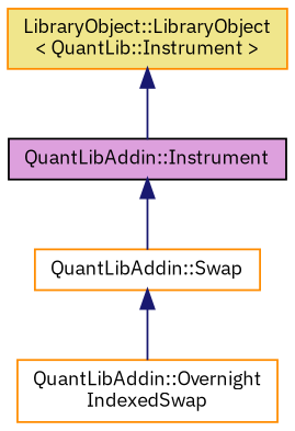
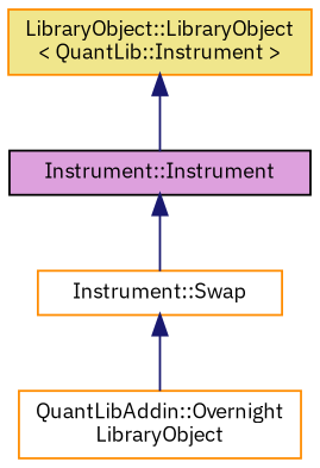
  digraph {
    fontname="IBM Plex Sans"
    node [color=darkorange fillcolor=white fontname="IBM Plex Sans" fontsize=10 shape=record style=filled]
    edge [color=midnightblue dir=back fontname="IBM Plex Sans" fontsize=10 labelfontname=Helvetica labelfontsize=10 style=solid]
-   n1 [fontcolor=black height=0.2 label="QuantLibAddin::Overnight\lIndexedSwap" width=0.4]
-   n2 [height=0.2 label="QuantLibAddin::Swap" width=0.4]
-   n3 [color=black fillcolor=plum height=0.2 label="QuantLibAddin::Instrument" width=0.4]
+   n1 [fontcolor=black height=0.2 label="QuantLibAddin::Overnight\lLibraryObject" width=0.4]
+   n2 [height=0.2 label="Instrument::Swap" width=0.4]
+   n3 [color=black fillcolor=plum height=0.2 label="Instrument::Instrument" width=0.4]
    n4 [fillcolor=khaki height=0.2 label="LibraryObject::LibraryObject\l\< QuantLib::Instrument \>" width=0.4]
    n2 -> n1
    n3 -> n2
    n4 -> n3
  }
